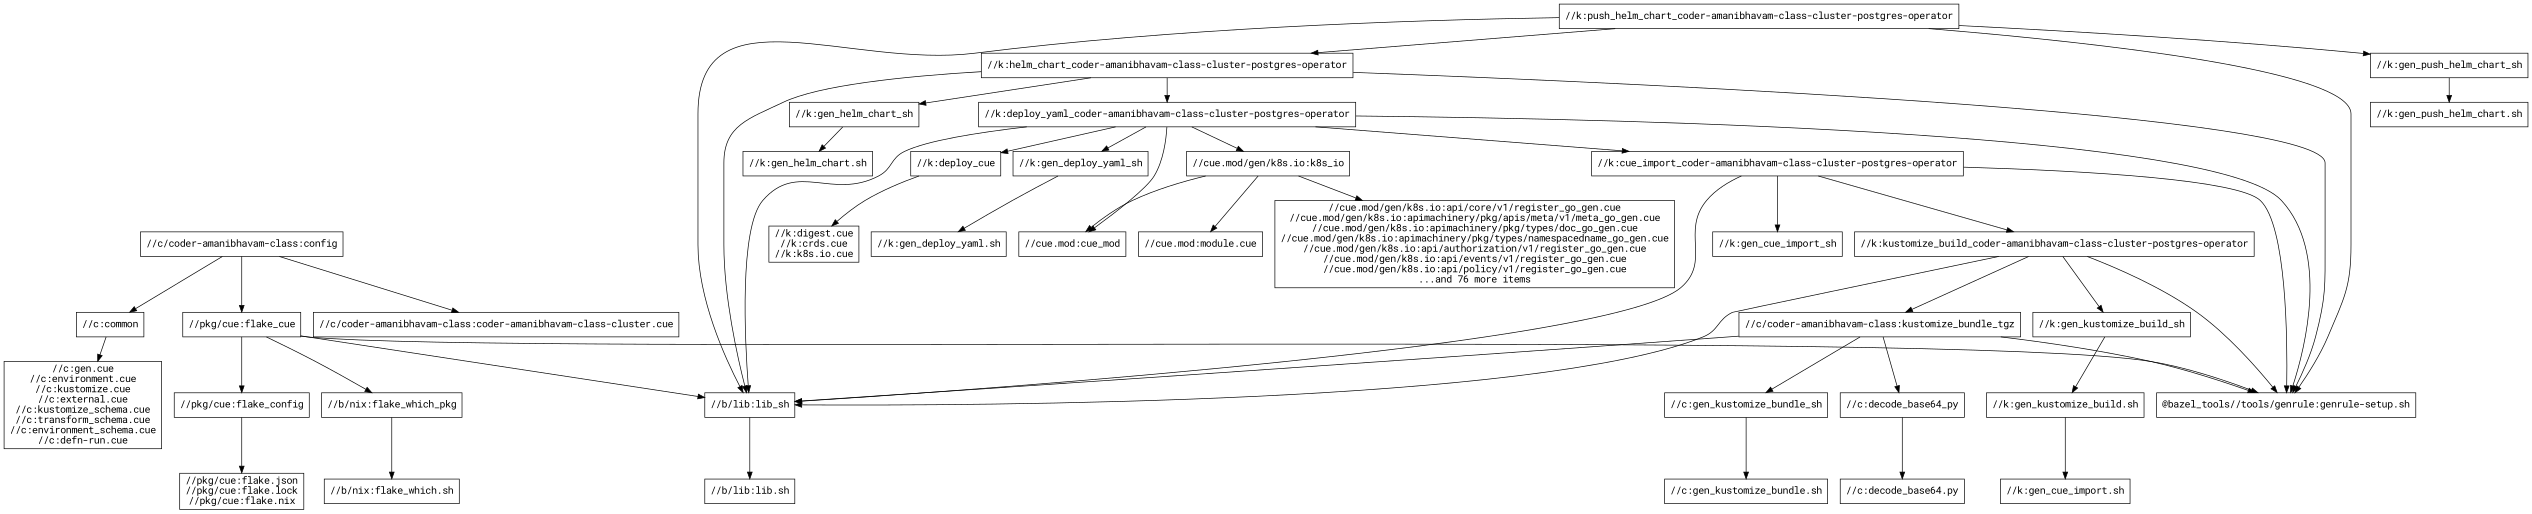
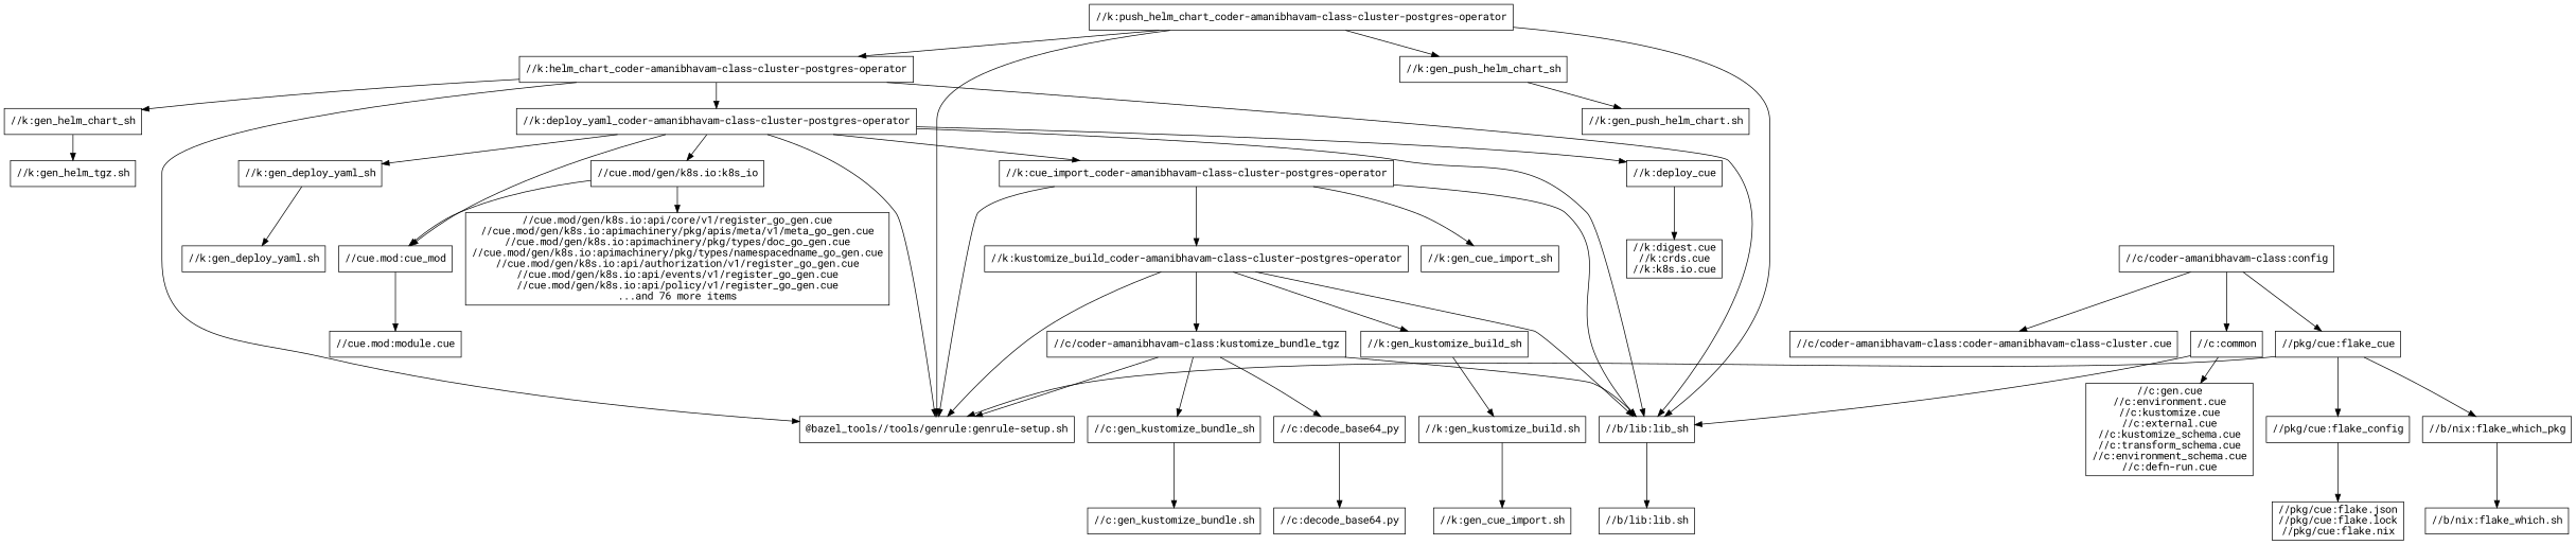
  digraph {
    fontname="Roboto Mono"
    node [fontname="Roboto Mono" shape=box]
    edge [fontname="Roboto Mono"]
    "//k:push_helm_chart_coder-amanibhavam-class-cluster-postgres-operator"
    "//k:helm_chart_coder-amanibhavam-class-cluster-postgres-operator"
    "//k:gen_push_helm_chart_sh"
    "//b/lib:lib_sh"
    "@bazel_tools//tools/genrule:genrule-setup.sh"
    "//k:deploy_yaml_coder-amanibhavam-class-cluster-postgres-operator"
    "//k:gen_helm_chart_sh"
    "//k:gen_push_helm_chart.sh"
    "//b/lib:lib.sh"
    "//k:cue_import_coder-amanibhavam-class-cluster-postgres-operator"
    "//k:deploy_cue"
    "//k:gen_deploy_yaml_sh"
    "//cue.mod:cue_mod"
    "//cue.mod/gen/k8s.io:k8s_io"
-   "//k:gen_helm_chart.sh"
+   "//k:gen_helm_chart.sh" [label="//k:gen_helm_tgz.sh"]
    "//k:kustomize_build_coder-amanibhavam-class-cluster-postgres-operator"
    "//k:gen_cue_import_sh"
    "//k:digest.cue\n//k:crds.cue\n//k:k8s.io.cue"
    "//k:gen_deploy_yaml.sh"
    "//cue.mod:module.cue"
    "//cue.mod/gen/k8s.io:api/core/v1/register_go_gen.cue\n//cue.mod/gen/k8s.io:apimachinery/pkg/apis/meta/v1/meta_go_gen.cue\n//cue.mod/gen/k8s.io:apimachinery/pkg/types/doc_go_gen.cue\n//cue.mod/gen/k8s.io:apimachinery/pkg/types/namespacedname_go_gen.cue\n//cue.mod/gen/k8s.io:api/authorization/v1/register_go_gen.cue\n//cue.mod/gen/k8s.io:api/events/v1/register_go_gen.cue\n//cue.mod/gen/k8s.io:api/policy/v1/register_go_gen.cue\n...and 76 more items"
    "//k:gen_kustomize_build_sh"
    "//c/coder-amanibhavam-class:kustomize_bundle_tgz"
    "//k:gen_kustomize_build.sh"
    "//c:gen_kustomize_bundle_sh"
    "//c:decode_base64_py"
    "//k:gen_cue_import.sh"
    "//c/coder-amanibhavam-class:config"
    "//pkg/cue:flake_cue"
    "//c/coder-amanibhavam-class:coder-amanibhavam-class-cluster.cue"
    "//c:common"
    "//c:gen_kustomize_bundle.sh"
    "//c:decode_base64.py"
    "//pkg/cue:flake_config"
    n35 [label="//b/nix:flake_which_pkg"]
    "//c:gen.cue\n//c:environment.cue\n//c:kustomize.cue\n//c:external.cue\n//c:kustomize_schema.cue\n//c:transform_schema.cue\n//c:environment_schema.cue\n//c:defn-run.cue"
    "//pkg/cue:flake.json\n//pkg/cue:flake.lock\n//pkg/cue:flake.nix"
    "//b/nix:flake_which.sh"
    "//k:push_helm_chart_coder-amanibhavam-class-cluster-postgres-operator" -> "//k:helm_chart_coder-amanibhavam-class-cluster-postgres-operator"
    "//k:push_helm_chart_coder-amanibhavam-class-cluster-postgres-operator" -> "//k:gen_push_helm_chart_sh"
    "//k:push_helm_chart_coder-amanibhavam-class-cluster-postgres-operator" -> "//b/lib:lib_sh"
    "//k:push_helm_chart_coder-amanibhavam-class-cluster-postgres-operator" -> "@bazel_tools//tools/genrule:genrule-setup.sh"
    "//k:helm_chart_coder-amanibhavam-class-cluster-postgres-operator" -> "//b/lib:lib_sh"
    "//k:helm_chart_coder-amanibhavam-class-cluster-postgres-operator" -> "@bazel_tools//tools/genrule:genrule-setup.sh"
    "//k:helm_chart_coder-amanibhavam-class-cluster-postgres-operator" -> "//k:deploy_yaml_coder-amanibhavam-class-cluster-postgres-operator"
    "//k:helm_chart_coder-amanibhavam-class-cluster-postgres-operator" -> "//k:gen_helm_chart_sh"
    "//k:gen_push_helm_chart_sh" -> "//k:gen_push_helm_chart.sh"
    "//b/lib:lib_sh" -> "//b/lib:lib.sh"
    "//k:deploy_yaml_coder-amanibhavam-class-cluster-postgres-operator" -> "//b/lib:lib_sh"
    "//k:deploy_yaml_coder-amanibhavam-class-cluster-postgres-operator" -> "@bazel_tools//tools/genrule:genrule-setup.sh"
    "//k:deploy_yaml_coder-amanibhavam-class-cluster-postgres-operator" -> "//k:cue_import_coder-amanibhavam-class-cluster-postgres-operator"
    "//k:deploy_yaml_coder-amanibhavam-class-cluster-postgres-operator" -> "//k:deploy_cue"
    "//k:deploy_yaml_coder-amanibhavam-class-cluster-postgres-operator" -> "//k:gen_deploy_yaml_sh"
    "//k:deploy_yaml_coder-amanibhavam-class-cluster-postgres-operator" -> "//cue.mod:cue_mod"
    "//k:deploy_yaml_coder-amanibhavam-class-cluster-postgres-operator" -> "//cue.mod/gen/k8s.io:k8s_io"
    "//k:gen_helm_chart_sh" -> "//k:gen_helm_chart.sh"
    "//k:cue_import_coder-amanibhavam-class-cluster-postgres-operator" -> "//b/lib:lib_sh"
    "//k:cue_import_coder-amanibhavam-class-cluster-postgres-operator" -> "@bazel_tools//tools/genrule:genrule-setup.sh"
    "//k:cue_import_coder-amanibhavam-class-cluster-postgres-operator" -> "//k:kustomize_build_coder-amanibhavam-class-cluster-postgres-operator"
    "//k:cue_import_coder-amanibhavam-class-cluster-postgres-operator" -> "//k:gen_cue_import_sh"
    "//k:deploy_cue" -> "//k:digest.cue\n//k:crds.cue\n//k:k8s.io.cue"
    "//k:gen_deploy_yaml_sh" -> "//k:gen_deploy_yaml.sh"
-   "//cue.mod/gen/k8s.io:k8s_io" -> "//cue.mod:module.cue"
+   "//cue.mod:cue_mod" -> "//cue.mod:module.cue"
    "//cue.mod/gen/k8s.io:k8s_io" -> "//cue.mod:cue_mod"
    "//cue.mod/gen/k8s.io:k8s_io" -> "//cue.mod/gen/k8s.io:api/core/v1/register_go_gen.cue\n//cue.mod/gen/k8s.io:apimachinery/pkg/apis/meta/v1/meta_go_gen.cue\n//cue.mod/gen/k8s.io:apimachinery/pkg/types/doc_go_gen.cue\n//cue.mod/gen/k8s.io:apimachinery/pkg/types/namespacedname_go_gen.cue\n//cue.mod/gen/k8s.io:api/authorization/v1/register_go_gen.cue\n//cue.mod/gen/k8s.io:api/events/v1/register_go_gen.cue\n//cue.mod/gen/k8s.io:api/policy/v1/register_go_gen.cue\n...and 76 more items"
    "//k:kustomize_build_coder-amanibhavam-class-cluster-postgres-operator" -> "//b/lib:lib_sh"
    "//k:kustomize_build_coder-amanibhavam-class-cluster-postgres-operator" -> "@bazel_tools//tools/genrule:genrule-setup.sh"
    "//k:kustomize_build_coder-amanibhavam-class-cluster-postgres-operator" -> "//k:gen_kustomize_build_sh"
    "//k:kustomize_build_coder-amanibhavam-class-cluster-postgres-operator" -> "//c/coder-amanibhavam-class:kustomize_bundle_tgz"
    "//k:gen_kustomize_build_sh" -> "//k:gen_kustomize_build.sh"
    "//c/coder-amanibhavam-class:kustomize_bundle_tgz" -> "//b/lib:lib_sh"
    "//c/coder-amanibhavam-class:kustomize_bundle_tgz" -> "@bazel_tools//tools/genrule:genrule-setup.sh"
    "//c/coder-amanibhavam-class:kustomize_bundle_tgz" -> "//c:gen_kustomize_bundle_sh"
    "//c/coder-amanibhavam-class:kustomize_bundle_tgz" -> "//c:decode_base64_py"
    "//k:gen_kustomize_build.sh" -> "//k:gen_cue_import.sh"
    "//c:gen_kustomize_bundle_sh" -> "//c:gen_kustomize_bundle.sh"
    "//c:decode_base64_py" -> "//c:decode_base64.py"
    "//c/coder-amanibhavam-class:config" -> "//pkg/cue:flake_cue"
    "//c/coder-amanibhavam-class:config" -> "//c/coder-amanibhavam-class:coder-amanibhavam-class-cluster.cue"
    "//c/coder-amanibhavam-class:config" -> "//c:common"
-   "//pkg/cue:flake_cue" -> "//b/lib:lib_sh"
+   "//c:common" -> "//b/lib:lib_sh"
    "//pkg/cue:flake_cue" -> "@bazel_tools//tools/genrule:genrule-setup.sh"
    "//pkg/cue:flake_cue" -> "//pkg/cue:flake_config"
    "//pkg/cue:flake_cue" -> n35
    "//c:common" -> "//c:gen.cue\n//c:environment.cue\n//c:kustomize.cue\n//c:external.cue\n//c:kustomize_schema.cue\n//c:transform_schema.cue\n//c:environment_schema.cue\n//c:defn-run.cue"
    "//pkg/cue:flake_config" -> "//pkg/cue:flake.json\n//pkg/cue:flake.lock\n//pkg/cue:flake.nix"
    n35 -> "//b/nix:flake_which.sh"
  }
